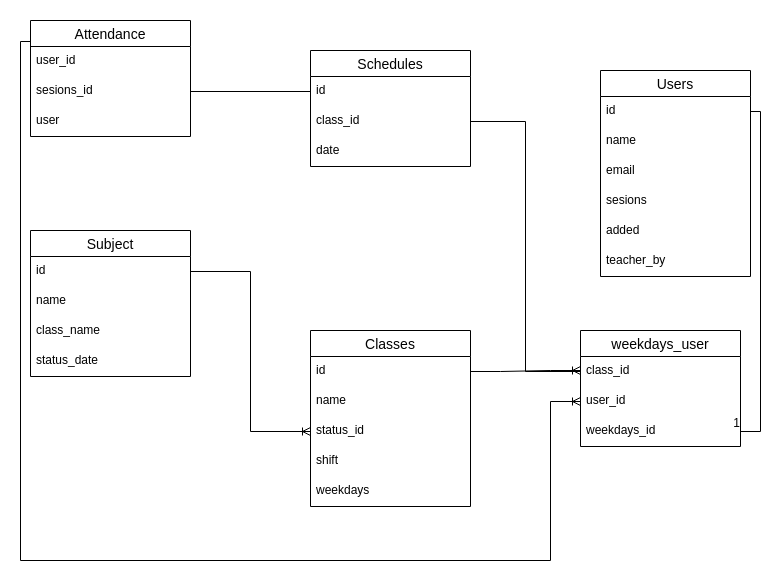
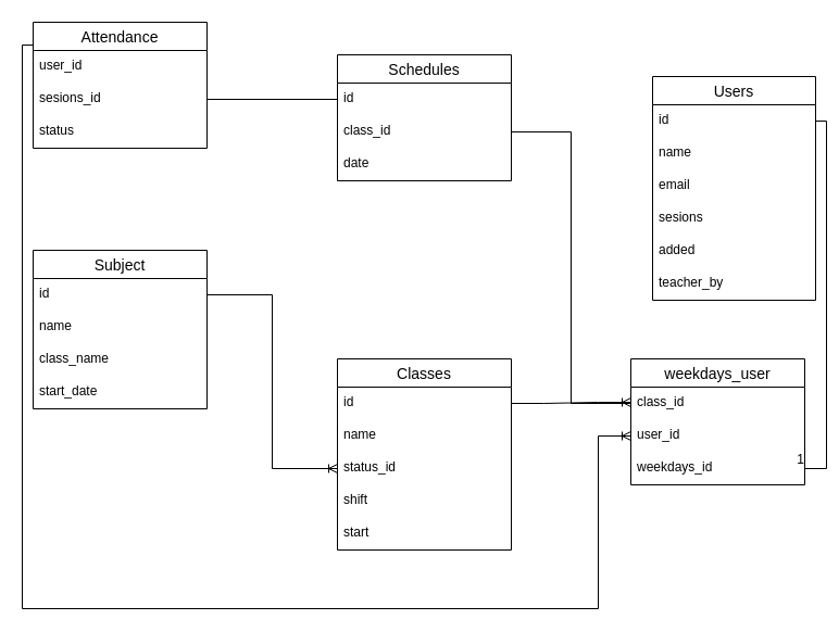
  <mxCell id="0" />
  <mxCell id="1" parent="0" />
  <mxCell id="2" value="Classes" style="swimlane;fontStyle=0;childLayout=stackLayout;horizontal=1;startSize=26;horizontalStack=0;resizeParent=1;resizeParentMax=0;resizeLast=0;collapsible=1;marginBottom=0;align=center;fontSize=14;" parent="1" vertex="1"><mxGeometry x="310" y="330" width="160" height="176" as="geometry" /></mxCell>
  <mxCell id="3" value="id" style="text;strokeColor=none;fillColor=none;spacingLeft=4;spacingRight=4;overflow=hidden;rotatable=0;points=[[0,0.5],[1,0.5]];portConstraint=eastwest;fontSize=12;" parent="2" vertex="1"><mxGeometry y="26" width="160" height="30" as="geometry" /></mxCell>
  <mxCell id="4" value="name" style="text;strokeColor=none;fillColor=none;spacingLeft=4;spacingRight=4;overflow=hidden;rotatable=0;points=[[0,0.5],[1,0.5]];portConstraint=eastwest;fontSize=12;" parent="2" vertex="1"><mxGeometry y="56" width="160" height="30" as="geometry" /></mxCell>
  <mxCell id="5" value="status_id" style="text;strokeColor=none;fillColor=none;spacingLeft=4;spacingRight=4;overflow=hidden;rotatable=0;points=[[0,0.5],[1,0.5]];portConstraint=eastwest;fontSize=12;" parent="2" vertex="1"><mxGeometry y="86" width="160" height="30" as="geometry" /></mxCell>
  <mxCell id="6" value="shift" style="text;strokeColor=none;fillColor=none;spacingLeft=4;spacingRight=4;overflow=hidden;rotatable=0;points=[[0,0.5],[1,0.5]];portConstraint=eastwest;fontSize=12;" parent="2" vertex="1"><mxGeometry y="116" width="160" height="30" as="geometry" /></mxCell>
- <mxCell id="7" value="weekdays" style="text;strokeColor=none;fillColor=none;spacingLeft=4;spacingRight=4;overflow=hidden;rotatable=0;points=[[0,0.5],[1,0.5]];portConstraint=eastwest;fontSize=12;" parent="2" vertex="1"><mxGeometry y="146" width="160" height="30" as="geometry" /></mxCell>
+ <mxCell id="7" value="start" style="text;strokeColor=none;fillColor=none;spacingLeft=4;spacingRight=4;overflow=hidden;rotatable=0;points=[[0,0.5],[1,0.5]];portConstraint=eastwest;fontSize=12;" parent="2" vertex="1"><mxGeometry y="146" width="160" height="30" as="geometry" /></mxCell>
  <mxCell id="8" value="Users" style="swimlane;fontStyle=0;childLayout=stackLayout;horizontal=1;startSize=26;horizontalStack=0;resizeParent=1;resizeParentMax=0;resizeLast=0;collapsible=1;marginBottom=0;align=center;fontSize=14;" parent="1" vertex="1"><mxGeometry x="600" y="70" width="150" height="206" as="geometry" /></mxCell>
  <mxCell id="9" value="id" style="text;strokeColor=none;fillColor=none;spacingLeft=4;spacingRight=4;overflow=hidden;rotatable=0;points=[[0,0.5],[1,0.5]];portConstraint=eastwest;fontSize=12;" parent="8" vertex="1"><mxGeometry y="26" width="150" height="30" as="geometry" /></mxCell>
  <mxCell id="10" value="name" style="text;strokeColor=none;fillColor=none;spacingLeft=4;spacingRight=4;overflow=hidden;rotatable=0;points=[[0,0.5],[1,0.5]];portConstraint=eastwest;fontSize=12;" parent="8" vertex="1"><mxGeometry y="56" width="150" height="30" as="geometry" /></mxCell>
  <mxCell id="11" value="email" style="text;strokeColor=none;fillColor=none;spacingLeft=4;spacingRight=4;overflow=hidden;rotatable=0;points=[[0,0.5],[1,0.5]];portConstraint=eastwest;fontSize=12;" parent="8" vertex="1"><mxGeometry y="86" width="150" height="30" as="geometry" /></mxCell>
  <mxCell id="12" value="sesions" style="text;strokeColor=none;fillColor=none;spacingLeft=4;spacingRight=4;overflow=hidden;rotatable=0;points=[[0,0.5],[1,0.5]];portConstraint=eastwest;fontSize=12;" parent="8" vertex="1"><mxGeometry y="116" width="150" height="30" as="geometry" /></mxCell>
  <mxCell id="13" value="added" style="text;strokeColor=none;fillColor=none;spacingLeft=4;spacingRight=4;overflow=hidden;rotatable=0;points=[[0,0.5],[1,0.5]];portConstraint=eastwest;fontSize=12;" parent="8" vertex="1"><mxGeometry y="146" width="150" height="30" as="geometry" /></mxCell>
  <mxCell id="14" value="teacher_by" style="text;strokeColor=none;fillColor=none;spacingLeft=4;spacingRight=4;overflow=hidden;rotatable=0;points=[[0,0.5],[1,0.5]];portConstraint=eastwest;fontSize=12;" parent="8" vertex="1"><mxGeometry y="176" width="150" height="30" as="geometry" /></mxCell>
  <mxCell id="15" value="Attendance" style="swimlane;fontStyle=0;childLayout=stackLayout;horizontal=1;startSize=26;horizontalStack=0;resizeParent=1;resizeParentMax=0;resizeLast=0;collapsible=1;marginBottom=0;align=center;fontSize=14;" parent="1" vertex="1"><mxGeometry x="30" width="160" height="116" as="geometry" y="20" /></mxCell>
  <mxCell id="16" value="user_id" style="text;strokeColor=none;fillColor=none;spacingLeft=4;spacingRight=4;overflow=hidden;rotatable=0;points=[[0,0.5],[1,0.5]];portConstraint=eastwest;fontSize=12;" parent="15" vertex="1"><mxGeometry y="26" width="160" height="30" as="geometry" /></mxCell>
  <mxCell id="17" value="sesions_id" style="text;strokeColor=none;fillColor=none;spacingLeft=4;spacingRight=4;overflow=hidden;rotatable=0;points=[[0,0.5],[1,0.5]];portConstraint=eastwest;fontSize=12;" parent="15" vertex="1"><mxGeometry y="56" width="160" height="30" as="geometry" /></mxCell>
- <mxCell id="18" value="user" style="text;strokeColor=none;fillColor=none;spacingLeft=4;spacingRight=4;overflow=hidden;rotatable=0;points=[[0,0.5],[1,0.5]];portConstraint=eastwest;fontSize=12;" parent="15" vertex="1"><mxGeometry y="86" width="160" height="30" as="geometry" /></mxCell>
+ <mxCell id="18" value="status" style="text;strokeColor=none;fillColor=none;spacingLeft=4;spacingRight=4;overflow=hidden;rotatable=0;points=[[0,0.5],[1,0.5]];portConstraint=eastwest;fontSize=12;" parent="15" vertex="1"><mxGeometry y="86" width="160" height="30" as="geometry" /></mxCell>
  <mxCell id="19" value="weekdays_user" style="swimlane;fontStyle=0;childLayout=stackLayout;horizontal=1;startSize=26;horizontalStack=0;resizeParent=1;resizeParentMax=0;resizeLast=0;collapsible=1;marginBottom=0;align=center;fontSize=14;" parent="1" vertex="1"><mxGeometry x="580" y="330" width="160" height="116" as="geometry" /></mxCell>
  <mxCell id="20" value="class_id" style="text;strokeColor=none;fillColor=none;spacingLeft=4;spacingRight=4;overflow=hidden;rotatable=0;points=[[0,0.5],[1,0.5]];portConstraint=eastwest;fontSize=12;" parent="19" vertex="1"><mxGeometry y="26" width="160" height="30" as="geometry" /></mxCell>
  <mxCell id="21" value="user_id" style="text;strokeColor=none;fillColor=none;spacingLeft=4;spacingRight=4;overflow=hidden;rotatable=0;points=[[0,0.5],[1,0.5]];portConstraint=eastwest;fontSize=12;" parent="19" vertex="1"><mxGeometry y="56" width="160" height="30" as="geometry" /></mxCell>
  <mxCell id="22" value="weekdays_id" style="text;strokeColor=none;fillColor=none;spacingLeft=4;spacingRight=4;overflow=hidden;rotatable=0;points=[[0,0.5],[1,0.5]];portConstraint=eastwest;fontSize=12;" vertex="1" parent="19"><mxGeometry y="86" width="160" height="30" as="geometry" /></mxCell>
  <mxCell id="23" value="Schedules" style="swimlane;fontStyle=0;childLayout=stackLayout;horizontal=1;startSize=26;horizontalStack=0;resizeParent=1;resizeParentMax=0;resizeLast=0;collapsible=1;marginBottom=0;align=center;fontSize=14;" parent="1" vertex="1"><mxGeometry x="310" y="50" width="160" height="116" as="geometry" /></mxCell>
  <mxCell id="24" value="id" style="text;strokeColor=none;fillColor=none;spacingLeft=4;spacingRight=4;overflow=hidden;rotatable=0;points=[[0,0.5],[1,0.5]];portConstraint=eastwest;fontSize=12;" parent="23" vertex="1"><mxGeometry y="26" width="160" height="30" as="geometry" /></mxCell>
  <mxCell id="25" value="class_id" style="text;strokeColor=none;fillColor=none;spacingLeft=4;spacingRight=4;overflow=hidden;rotatable=0;points=[[0,0.5],[1,0.5]];portConstraint=eastwest;fontSize=12;" parent="23" vertex="1"><mxGeometry y="56" width="160" height="30" as="geometry" /></mxCell>
  <mxCell id="26" value="date&#10;" style="text;strokeColor=none;fillColor=none;spacingLeft=4;spacingRight=4;overflow=hidden;rotatable=0;points=[[0,0.5],[1,0.5]];portConstraint=eastwest;fontSize=12;" parent="23" vertex="1"><mxGeometry y="86" width="160" height="30" as="geometry" /></mxCell>
  <mxCell id="27" value="Subject" style="swimlane;fontStyle=0;childLayout=stackLayout;horizontal=1;startSize=26;horizontalStack=0;resizeParent=1;resizeParentMax=0;resizeLast=0;collapsible=1;marginBottom=0;align=center;fontSize=14;" parent="1" vertex="1"><mxGeometry x="30" y="230" width="160" height="146" as="geometry" /></mxCell>
  <mxCell id="28" value="id" style="text;strokeColor=none;fillColor=none;spacingLeft=4;spacingRight=4;overflow=hidden;rotatable=0;points=[[0,0.5],[1,0.5]];portConstraint=eastwest;fontSize=12;" parent="27" vertex="1"><mxGeometry y="26" width="160" height="30" as="geometry" /></mxCell>
  <mxCell id="29" value="name" style="text;strokeColor=none;fillColor=none;spacingLeft=4;spacingRight=4;overflow=hidden;rotatable=0;points=[[0,0.5],[1,0.5]];portConstraint=eastwest;fontSize=12;" parent="27" vertex="1"><mxGeometry y="56" width="160" height="30" as="geometry" /></mxCell>
  <mxCell id="30" value="class_name" style="text;strokeColor=none;fillColor=none;spacingLeft=4;spacingRight=4;overflow=hidden;rotatable=0;points=[[0,0.5],[1,0.5]];portConstraint=eastwest;fontSize=12;" parent="27" vertex="1"><mxGeometry y="86" width="160" height="30" as="geometry" /></mxCell>
- <mxCell id="31" value="status_date" style="text;strokeColor=none;fillColor=none;spacingLeft=4;spacingRight=4;overflow=hidden;rotatable=0;points=[[0,0.5],[1,0.5]];portConstraint=eastwest;fontSize=12;" parent="27" vertex="1"><mxGeometry y="116" width="160" height="30" as="geometry" /></mxCell>
+ <mxCell id="31" value="start_date" style="text;strokeColor=none;fillColor=none;spacingLeft=4;spacingRight=4;overflow=hidden;rotatable=0;points=[[0,0.5],[1,0.5]];portConstraint=eastwest;fontSize=12;" parent="27" vertex="1"><mxGeometry y="116" width="160" height="30" as="geometry" /></mxCell>
  <mxCell id="32" value="" style="edgeStyle=orthogonalEdgeStyle;fontSize=12;html=1;endArrow=ERoneToMany;rounded=0;exitX=1;exitY=0.5;exitDx=0;exitDy=0;entryX=0;entryY=0.5;entryDx=0;entryDy=0;" parent="1" source="28" target="5" edge="1"><mxGeometry width="100" height="100" relative="1" as="geometry"><mxPoint x="310" y="270" as="sourcePoint" /><mxPoint x="410" y="170" as="targetPoint" /></mxGeometry></mxCell>
  <mxCell id="33" value="" style="endArrow=none;html=1;rounded=0;exitX=1;exitY=0.5;exitDx=0;exitDy=0;entryX=0;entryY=0.5;entryDx=0;entryDy=0;edgeStyle=orthogonalEdgeStyle;" parent="1" source="25" target="20" edge="1"><mxGeometry relative="1" as="geometry"><mxPoint x="410" y="220" as="sourcePoint" /><mxPoint x="570" y="220" as="targetPoint" /></mxGeometry></mxCell>
  <mxCell id="34" value="" style="endArrow=none;html=1;rounded=0;exitX=1;exitY=0.5;exitDx=0;exitDy=0;entryX=0;entryY=0.5;entryDx=0;entryDy=0;" parent="1" source="17" target="24" edge="1"><mxGeometry relative="1" as="geometry"><mxPoint x="410" y="220" as="sourcePoint" /><mxPoint x="570" y="220" as="targetPoint" /></mxGeometry></mxCell>
  <mxCell id="35" value="" style="edgeStyle=orthogonalEdgeStyle;fontSize=12;html=1;endArrow=ERoneToMany;rounded=0;exitX=0;exitY=0.5;exitDx=0;exitDy=0;entryX=0;entryY=0.5;entryDx=0;entryDy=0;" parent="1" source="16" target="21" edge="1"><mxGeometry width="100" height="100" relative="1" as="geometry"><mxPoint x="440" y="270" as="sourcePoint" /><mxPoint x="540" y="170" as="targetPoint" /><Array as="points"><mxPoint x="20" y="41" /><mxPoint x="20" y="560" /><mxPoint x="550" y="560" /><mxPoint x="550" y="401" /></Array></mxGeometry></mxCell>
  <mxCell id="36" value="" style="edgeStyle=entityRelationEdgeStyle;fontSize=12;html=1;endArrow=ERoneToMany;rounded=0;exitX=1;exitY=0.5;exitDx=0;exitDy=0;" edge="1" parent="1" source="3"><mxGeometry width="100" height="100" relative="1" as="geometry"><mxPoint x="200" y="420" as="sourcePoint" /><mxPoint x="580" y="370" as="targetPoint" /></mxGeometry></mxCell>
  <mxCell id="37" value="" style="endArrow=none;html=1;rounded=0;exitX=1;exitY=0.5;exitDx=0;exitDy=0;entryX=1;entryY=0.5;entryDx=0;entryDy=0;edgeStyle=orthogonalEdgeStyle;" edge="1" parent="1" source="9" target="22"><mxGeometry relative="1" as="geometry"><mxPoint x="790" y="190" as="sourcePoint" /><mxPoint x="950" y="190" as="targetPoint" /></mxGeometry></mxCell>
  <mxCell id="38" value="1" style="resizable=0;html=1;align=right;verticalAlign=bottom;" connectable="0" vertex="1" parent="37"><mxGeometry x="1" relative="1" as="geometry" /></mxCell>
